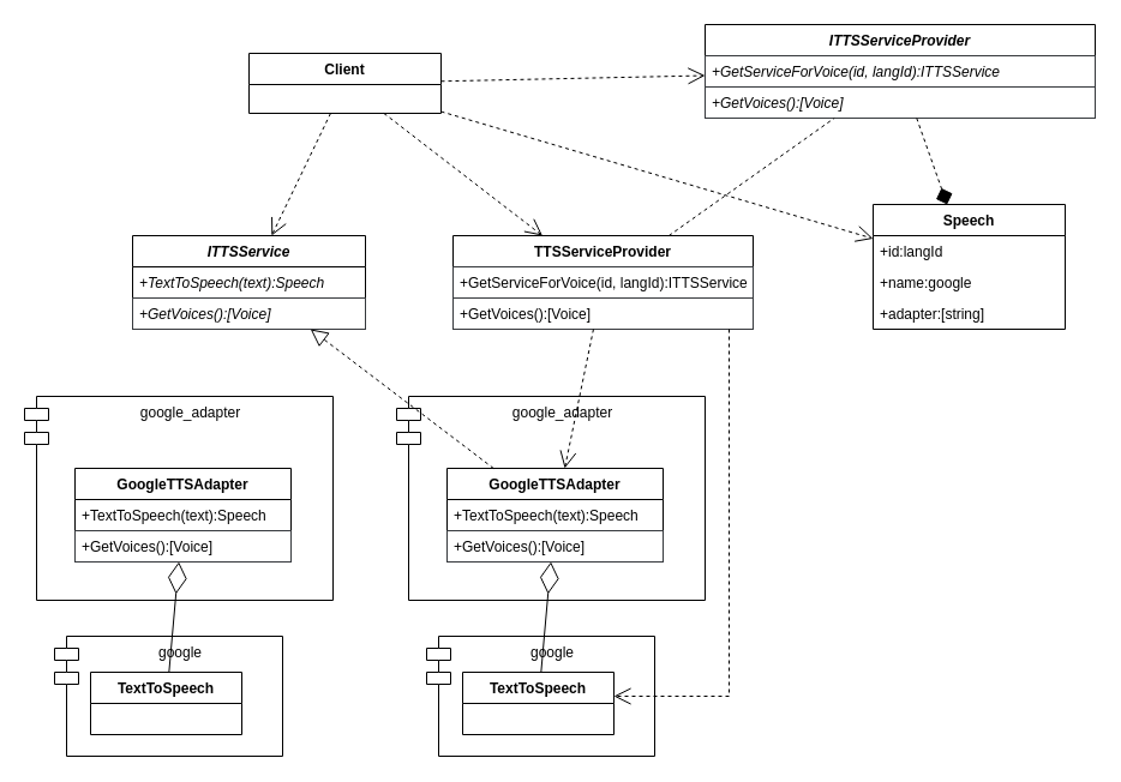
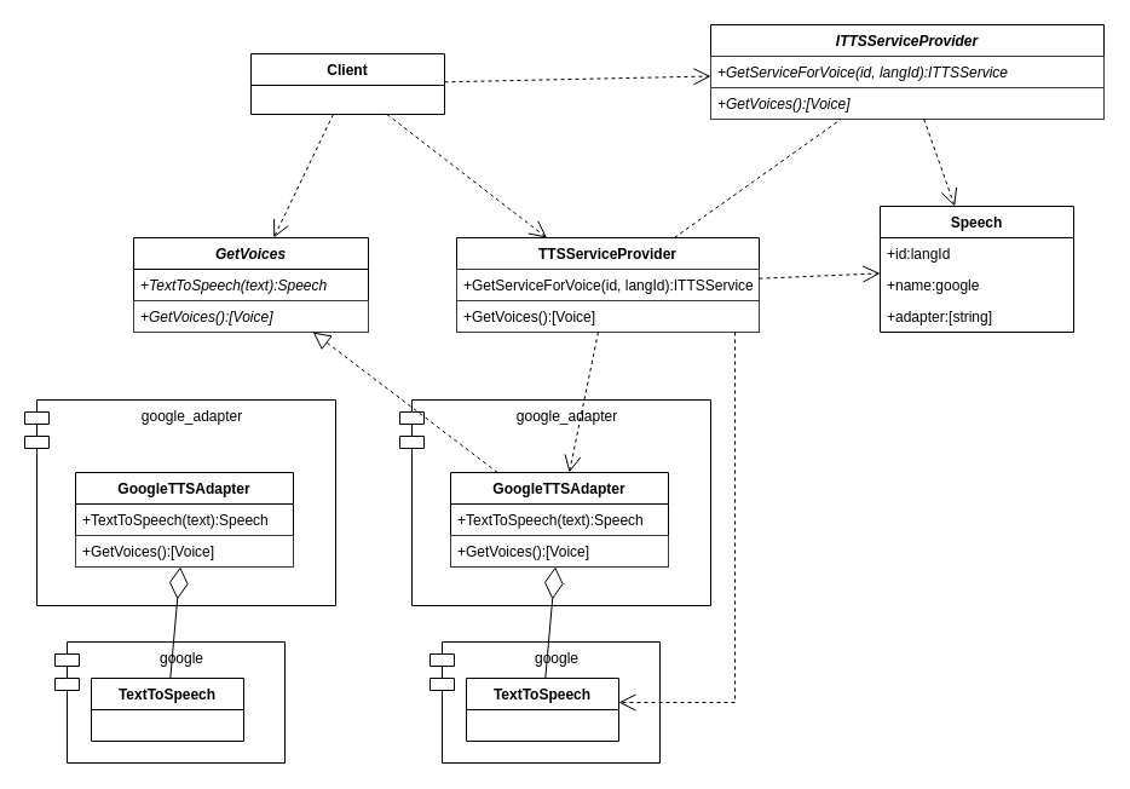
  <mxCell id="0" />
  <mxCell id="1" parent="0" />
  <mxCell id="2" value="google_adapter" style="shape=module;align=left;spacingLeft=20;align=center;verticalAlign=top;whiteSpace=wrap;html=1;" vertex="1" parent="1"><mxGeometry x="330" y="330" width="257" height="170" as="geometry" /></mxCell>
  <mxCell id="3" value="Client" style="swimlane;fontStyle=1;align=center;verticalAlign=top;childLayout=stackLayout;horizontal=1;startSize=26;horizontalStack=0;resizeParent=1;resizeParentMax=0;resizeLast=0;collapsible=1;marginBottom=0;whiteSpace=wrap;html=1;" vertex="1" parent="1"><mxGeometry x="207" y="44" width="160" height="50" as="geometry" /></mxCell>
  <mxCell id="4" value="google" style="shape=module;align=left;spacingLeft=20;align=center;verticalAlign=top;whiteSpace=wrap;html=1;" vertex="1" parent="1"><mxGeometry x="355" y="530" width="190" height="100" as="geometry" /></mxCell>
  <mxCell id="5" value="TextToSpeech" style="swimlane;fontStyle=1;align=center;verticalAlign=top;childLayout=stackLayout;horizontal=1;startSize=26;horizontalStack=0;resizeParent=1;resizeParentMax=0;resizeLast=0;collapsible=1;marginBottom=0;whiteSpace=wrap;html=1;" vertex="1" parent="1"><mxGeometry x="385" y="560" width="126" height="52" as="geometry" /></mxCell>
  <mxCell id="6" value="" style="text;align=left;verticalAlign=top;spacingLeft=4;spacingRight=4;overflow=hidden;rotatable=0;points=[[0,0.5],[1,0.5]];portConstraint=eastwest;whiteSpace=wrap;html=1;" vertex="1" parent="5"><mxGeometry y="26" width="126" height="26" as="geometry" /></mxCell>
- <mxCell id="7" value="ITTSService" style="swimlane;fontStyle=3;align=center;verticalAlign=top;childLayout=stackLayout;horizontal=1;startSize=26;horizontalStack=0;resizeParent=1;resizeParentMax=0;resizeLast=0;collapsible=1;marginBottom=0;whiteSpace=wrap;html=1;" vertex="1" parent="1"><mxGeometry x="110" y="196" width="194" height="78" as="geometry" /></mxCell>
+ <mxCell id="7" value="GetVoices" style="swimlane;fontStyle=3;align=center;verticalAlign=top;childLayout=stackLayout;horizontal=1;startSize=26;horizontalStack=0;resizeParent=1;resizeParentMax=0;resizeLast=0;collapsible=1;marginBottom=0;whiteSpace=wrap;html=1;" vertex="1" parent="1"><mxGeometry x="110" y="196" width="194" height="78" as="geometry" /></mxCell>
  <mxCell id="8" value="&lt;i&gt;+TextToSpeech(text):Speech&lt;/i&gt;" style="text;align=left;verticalAlign=top;spacingLeft=4;spacingRight=4;overflow=hidden;rotatable=0;points=[[0,0.5],[1,0.5]];portConstraint=eastwest;whiteSpace=wrap;html=1;" vertex="1" parent="7"><mxGeometry y="26" width="194" height="26" as="geometry" /></mxCell>
  <mxCell id="9" value="+GetVoices():[Voice]" style="text;strokeColor=#36393d;fillColor=none;align=left;verticalAlign=top;spacingLeft=4;spacingRight=4;overflow=hidden;rotatable=0;points=[[0,0.5],[1,0.5]];portConstraint=eastwest;whiteSpace=wrap;html=1;fontStyle=2" vertex="1" parent="7"><mxGeometry y="52" width="194" height="26" as="geometry" /></mxCell>
  <mxCell id="10" value="" style="endArrow=open;endSize=12;dashed=1;html=1;rounded=0;" edge="1" parent="1" source="3" target="7"><mxGeometry width="160" relative="1" as="geometry"><mxPoint x="817" y="340" as="sourcePoint" /><mxPoint x="977" y="340" as="targetPoint" /></mxGeometry></mxCell>
  <mxCell id="11" value="GoogleTTSAdapter" style="swimlane;fontStyle=1;align=center;verticalAlign=top;childLayout=stackLayout;horizontal=1;startSize=26;horizontalStack=0;resizeParent=1;resizeParentMax=0;resizeLast=0;collapsible=1;marginBottom=0;whiteSpace=wrap;html=1;" vertex="1" parent="1"><mxGeometry x="372" y="390" width="180" height="78" as="geometry" /></mxCell>
  <mxCell id="12" value="+TextToSpeech(text):Speech" style="text;align=left;verticalAlign=top;spacingLeft=4;spacingRight=4;overflow=hidden;rotatable=0;points=[[0,0.5],[1,0.5]];portConstraint=eastwest;whiteSpace=wrap;html=1;" vertex="1" parent="11"><mxGeometry y="26" width="180" height="26" as="geometry" /></mxCell>
  <mxCell id="13" value="+GetVoices():[Voice]" style="text;strokeColor=#36393d;fillColor=none;align=left;verticalAlign=top;spacingLeft=4;spacingRight=4;overflow=hidden;rotatable=0;points=[[0,0.5],[1,0.5]];portConstraint=eastwest;whiteSpace=wrap;html=1;fontStyle=0" vertex="1" parent="11"><mxGeometry y="52" width="180" height="26" as="geometry" /></mxCell>
  <mxCell id="14" value="" style="endArrow=block;dashed=1;endFill=0;endSize=12;html=1;rounded=0;" edge="1" parent="1" source="11" target="7"><mxGeometry width="160" relative="1" as="geometry"><mxPoint x="197" y="230" as="sourcePoint" /><mxPoint x="357" y="230" as="targetPoint" /></mxGeometry></mxCell>
  <mxCell id="15" value="" style="endArrow=diamondThin;endFill=0;endSize=24;html=1;rounded=0;" edge="1" parent="1" source="5" target="11"><mxGeometry width="160" relative="1" as="geometry"><mxPoint x="335" y="270" as="sourcePoint" /><mxPoint x="495" y="270" as="targetPoint" /></mxGeometry></mxCell>
  <mxCell id="16" value="ITTSServiceProvider" style="swimlane;fontStyle=3;align=center;verticalAlign=top;childLayout=stackLayout;horizontal=1;startSize=26;horizontalStack=0;resizeParent=1;resizeParentMax=0;resizeLast=0;collapsible=1;marginBottom=0;whiteSpace=wrap;html=1;" vertex="1" parent="1"><mxGeometry x="587" y="20" width="325" height="78" as="geometry" /></mxCell>
  <mxCell id="17" value="+GetServiceForVoice(id, langId):ITTSService" style="text;strokeColor=#36393d;fillColor=none;align=left;verticalAlign=top;spacingLeft=4;spacingRight=4;overflow=hidden;rotatable=0;points=[[0,0.5],[1,0.5]];portConstraint=eastwest;whiteSpace=wrap;html=1;fontStyle=2" vertex="1" parent="16"><mxGeometry y="26" width="325" height="26" as="geometry" /></mxCell>
  <mxCell id="18" value="+GetVoices():[Voice]" style="text;strokeColor=#36393d;fillColor=none;align=left;verticalAlign=top;spacingLeft=4;spacingRight=4;overflow=hidden;rotatable=0;points=[[0,0.5],[1,0.5]];portConstraint=eastwest;whiteSpace=wrap;html=1;fontStyle=2" vertex="1" parent="16"><mxGeometry y="52" width="325" height="26" as="geometry" /></mxCell>
  <mxCell id="19" value="TTSServiceProvider" style="swimlane;fontStyle=1;align=center;verticalAlign=top;childLayout=stackLayout;horizontal=1;startSize=26;horizontalStack=0;resizeParent=1;resizeParentMax=0;resizeLast=0;collapsible=1;marginBottom=0;whiteSpace=wrap;html=1;" vertex="1" parent="1"><mxGeometry x="377" y="196" width="250" height="78" as="geometry" /></mxCell>
  <mxCell id="20" value="+GetServiceForVoice(id, langId):ITTSService" style="text;strokeColor=#36393d;fillColor=none;align=left;verticalAlign=top;spacingLeft=4;spacingRight=4;overflow=hidden;rotatable=0;points=[[0,0.5],[1,0.5]];portConstraint=eastwest;whiteSpace=wrap;html=1;fontStyle=0" vertex="1" parent="19"><mxGeometry y="26" width="250" height="26" as="geometry" /></mxCell>
  <mxCell id="21" value="+GetVoices():[Voice]" style="text;strokeColor=#36393d;fillColor=none;align=left;verticalAlign=top;spacingLeft=4;spacingRight=4;overflow=hidden;rotatable=0;points=[[0,0.5],[1,0.5]];portConstraint=eastwest;whiteSpace=wrap;html=1;fontStyle=0" vertex="1" parent="19"><mxGeometry y="52" width="250" height="26" as="geometry" /></mxCell>
  <mxCell id="22" value="Speech" style="swimlane;fontStyle=1;align=center;verticalAlign=top;childLayout=stackLayout;horizontal=1;startSize=26;horizontalStack=0;resizeParent=1;resizeParentMax=0;resizeLast=0;collapsible=1;marginBottom=0;whiteSpace=wrap;html=1;" vertex="1" parent="1"><mxGeometry x="727" y="170" width="160" height="104" as="geometry" /></mxCell>
  <mxCell id="23" value="+id:langId" style="text;strokeColor=none;fillColor=none;align=left;verticalAlign=top;spacingLeft=4;spacingRight=4;overflow=hidden;rotatable=0;points=[[0,0.5],[1,0.5]];portConstraint=eastwest;whiteSpace=wrap;html=1;" vertex="1" parent="22"><mxGeometry y="26" width="160" height="26" as="geometry" /></mxCell>
  <mxCell id="24" value="+name:google" style="text;strokeColor=none;fillColor=none;align=left;verticalAlign=top;spacingLeft=4;spacingRight=4;overflow=hidden;rotatable=0;points=[[0,0.5],[1,0.5]];portConstraint=eastwest;whiteSpace=wrap;html=1;" vertex="1" parent="22"><mxGeometry y="52" width="160" height="26" as="geometry" /></mxCell>
  <mxCell id="25" value="+adapter:[string]" style="text;strokeColor=none;fillColor=none;align=left;verticalAlign=top;spacingLeft=4;spacingRight=4;overflow=hidden;rotatable=0;points=[[0,0.5],[1,0.5]];portConstraint=eastwest;whiteSpace=wrap;html=1;" vertex="1" parent="22"><mxGeometry y="78" width="160" height="26" as="geometry" /></mxCell>
  <mxCell id="26" value="" style="endArrow=none;dashed=1;endFill=0;endSize=12;html=1;rounded=0;" edge="1" parent="1" source="19" target="16"><mxGeometry width="160" relative="1" as="geometry"><mxPoint x="767" y="300" as="sourcePoint" /><mxPoint x="927" y="300" as="targetPoint" /></mxGeometry></mxCell>
  <mxCell id="27" value="" style="endArrow=open;endSize=12;dashed=1;html=1;rounded=0;" edge="1" parent="1" source="19" target="11"><mxGeometry width="160" relative="1" as="geometry"><mxPoint x="1017" y="390" as="sourcePoint" /><mxPoint x="1177" y="390" as="targetPoint" /></mxGeometry></mxCell>
  <mxCell id="28" value="" style="endArrow=open;endSize=12;dashed=1;html=1;rounded=0;" edge="1" parent="1" source="3" target="16"><mxGeometry width="160" relative="1" as="geometry"><mxPoint x="817" y="340" as="sourcePoint" /><mxPoint x="977" y="340" as="targetPoint" /></mxGeometry></mxCell>
- <mxCell id="29" value="" style="endArrow=open;endSize=12;dashed=1;html=1;rounded=0;" edge="1" parent="1" source="3" target="22"><mxGeometry width="160" relative="1" as="geometry"><mxPoint x="817" y="340" as="sourcePoint" /><mxPoint x="977" y="340" as="targetPoint" /></mxGeometry></mxCell>
- <mxCell id="30" value="" style="endArrow=diamond;endSize=12;dashed=1;html=1;rounded=0;" edge="1" parent="1" source="16" target="22"><mxGeometry width="160" relative="1" as="geometry"><mxPoint x="817" y="340" as="sourcePoint" /><mxPoint x="977" y="340" as="targetPoint" /></mxGeometry></mxCell>
+ <mxCell id="30" value="" style="endArrow=open;endSize=12;dashed=1;html=1;rounded=0;" edge="1" parent="1" source="16" target="22"><mxGeometry width="160" relative="1" as="geometry"><mxPoint x="817" y="340" as="sourcePoint" /><mxPoint x="977" y="340" as="targetPoint" /></mxGeometry></mxCell>
+ <mxCell id="31" value="" style="endArrow=open;endSize=12;dashed=1;html=1;rounded=0;" edge="1" parent="1" source="19" target="22"><mxGeometry width="160" relative="1" as="geometry"><mxPoint x="817" y="340" as="sourcePoint" /><mxPoint x="977" y="340" as="targetPoint" /></mxGeometry></mxCell>
  <mxCell id="32" value="" style="endArrow=open;endSize=12;dashed=1;html=1;rounded=0;edgeStyle=orthogonalEdgeStyle;" edge="1" parent="1" source="19" target="5"><mxGeometry width="160" relative="1" as="geometry"><mxPoint x="1017" y="390" as="sourcePoint" /><mxPoint x="1177" y="390" as="targetPoint" /><Array as="points"><mxPoint x="607" y="580" /></Array></mxGeometry></mxCell>
  <mxCell id="33" value="" style="endArrow=open;endSize=12;dashed=1;html=1;rounded=0;" edge="1" parent="1" source="3" target="19"><mxGeometry width="160" relative="1" as="geometry"><mxPoint x="247" y="-50" as="sourcePoint" /><mxPoint x="247" y="196" as="targetPoint" /></mxGeometry></mxCell>
  <mxCell id="34" value="google_adapter" style="shape=module;align=left;spacingLeft=20;align=center;verticalAlign=top;whiteSpace=wrap;html=1;" vertex="1" parent="1"><mxGeometry x="20" y="330" width="257" height="170" as="geometry" /></mxCell>
  <mxCell id="35" value="google" style="shape=module;align=left;spacingLeft=20;align=center;verticalAlign=top;whiteSpace=wrap;html=1;" vertex="1" parent="1"><mxGeometry x="45" y="530" width="190" height="100" as="geometry" /></mxCell>
  <mxCell id="36" value="TextToSpeech" style="swimlane;fontStyle=1;align=center;verticalAlign=top;childLayout=stackLayout;horizontal=1;startSize=26;horizontalStack=0;resizeParent=1;resizeParentMax=0;resizeLast=0;collapsible=1;marginBottom=0;whiteSpace=wrap;html=1;" vertex="1" parent="1"><mxGeometry x="75" y="560" width="126" height="52" as="geometry" /></mxCell>
  <mxCell id="37" value="" style="text;align=left;verticalAlign=top;spacingLeft=4;spacingRight=4;overflow=hidden;rotatable=0;points=[[0,0.5],[1,0.5]];portConstraint=eastwest;whiteSpace=wrap;html=1;" vertex="1" parent="36"><mxGeometry y="26" width="126" height="26" as="geometry" /></mxCell>
  <mxCell id="38" value="GoogleTTSAdapter" style="swimlane;fontStyle=1;align=center;verticalAlign=top;childLayout=stackLayout;horizontal=1;startSize=26;horizontalStack=0;resizeParent=1;resizeParentMax=0;resizeLast=0;collapsible=1;marginBottom=0;whiteSpace=wrap;html=1;" vertex="1" parent="1"><mxGeometry x="62" y="390" width="180" height="78" as="geometry" /></mxCell>
  <mxCell id="39" value="+TextToSpeech(text):Speech" style="text;align=left;verticalAlign=top;spacingLeft=4;spacingRight=4;overflow=hidden;rotatable=0;points=[[0,0.5],[1,0.5]];portConstraint=eastwest;whiteSpace=wrap;html=1;" vertex="1" parent="38"><mxGeometry y="26" width="180" height="26" as="geometry" /></mxCell>
  <mxCell id="40" value="+GetVoices():[Voice]" style="text;strokeColor=#36393d;fillColor=none;align=left;verticalAlign=top;spacingLeft=4;spacingRight=4;overflow=hidden;rotatable=0;points=[[0,0.5],[1,0.5]];portConstraint=eastwest;whiteSpace=wrap;html=1;fontStyle=0" vertex="1" parent="38"><mxGeometry y="52" width="180" height="26" as="geometry" /></mxCell>
  <mxCell id="41" value="" style="endArrow=diamondThin;endFill=0;endSize=24;html=1;rounded=0;" edge="1" source="36" target="38" parent="1"><mxGeometry width="160" relative="1" as="geometry"><mxPoint x="25" y="270" as="sourcePoint" /><mxPoint x="185" y="270" as="targetPoint" /></mxGeometry></mxCell>
